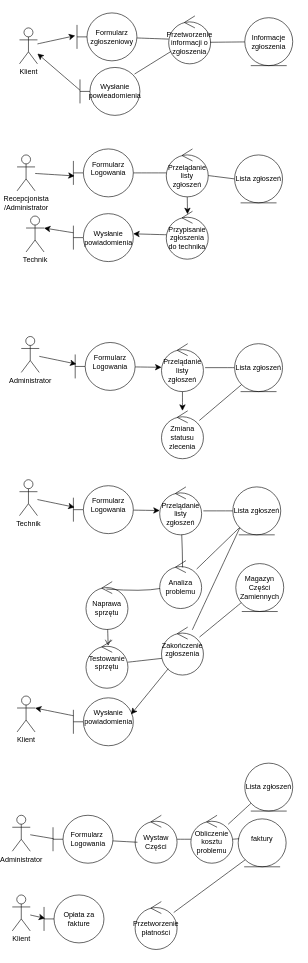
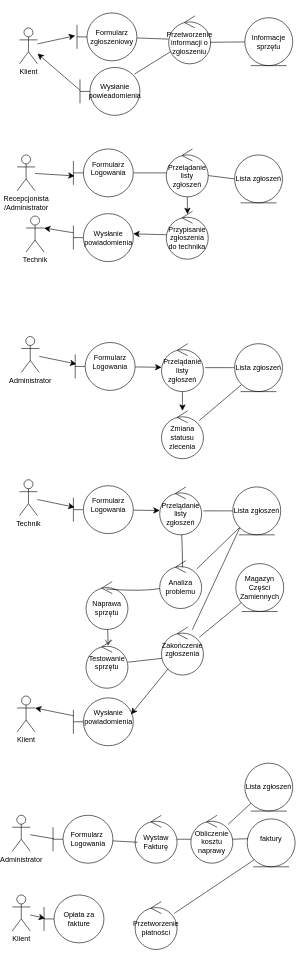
  <mxCell id="0" />
  <mxCell id="1" parent="0" />
  <mxCell id="2" value="Klient&lt;div&gt;&lt;br&gt;&lt;/div&gt;" style="shape=umlActor;verticalLabelPosition=bottom;verticalAlign=top;html=1;outlineConnect=0;" vertex="1" parent="1"><mxGeometry x="32" y="45" width="30" height="60" as="geometry" /></mxCell>
  <mxCell id="3" style="edgeStyle=none;curved=1;rounded=0;orthogonalLoop=1;jettySize=auto;html=1;fontSize=12;startSize=8;endSize=8;endArrow=none;startFill=0;" edge="1" parent="1" source="4" target="6"><mxGeometry relative="1" as="geometry" /></mxCell>
  <mxCell id="4" value="Formularz&lt;br&gt;zgłoszeniowy" style="shape=umlBoundary;whiteSpace=wrap;html=1;" vertex="1" parent="1"><mxGeometry x="128" y="20" width="100" height="80" as="geometry" /></mxCell>
  <mxCell id="5" style="edgeStyle=none;curved=1;rounded=0;orthogonalLoop=1;jettySize=auto;html=1;entryX=-0.03;entryY=0.475;entryDx=0;entryDy=0;entryPerimeter=0;fontSize=12;startSize=8;endSize=8;" edge="1" parent="1" source="2" target="4"><mxGeometry relative="1" as="geometry" /></mxCell>
- <mxCell id="6" value="Przetworzenie&lt;br&gt;informacji o&lt;div&gt;zgłoszenia&lt;/div&gt;" style="ellipse;shape=umlControl;whiteSpace=wrap;html=1;" vertex="1" parent="1"><mxGeometry x="281" y="25" width="70" height="80" as="geometry" /></mxCell>
- <mxCell id="7" value="Informacje&lt;br&gt;zgłoszenia" style="ellipse;shape=umlEntity;whiteSpace=wrap;html=1;" vertex="1" parent="1"><mxGeometry x="408" y="28" width="80" height="80" as="geometry" /></mxCell>
+ <mxCell id="6" value="Przetworzenie&lt;br&gt;informacji o&lt;div&gt;zgłoszeniu&lt;/div&gt;" style="ellipse;shape=umlControl;whiteSpace=wrap;html=1;" vertex="1" parent="1"><mxGeometry x="281" y="25" width="70" height="80" as="geometry" /></mxCell>
+ <mxCell id="7" value="Informacje&lt;br&gt;sprzętu" style="ellipse;shape=umlEntity;whiteSpace=wrap;html=1;" vertex="1" parent="1"><mxGeometry x="408" y="28" width="80" height="80" as="geometry" /></mxCell>
  <mxCell id="8" style="edgeStyle=none;curved=1;rounded=0;orthogonalLoop=1;jettySize=auto;html=1;entryX=0.986;entryY=0.55;entryDx=0;entryDy=0;entryPerimeter=0;fontSize=12;startSize=8;endSize=8;endArrow=none;startFill=0;" edge="1" parent="1" source="7" target="6"><mxGeometry relative="1" as="geometry" /></mxCell>
  <mxCell id="9" value="Recepcjonista&lt;div&gt;/Administrator&lt;/div&gt;" style="shape=umlActor;verticalLabelPosition=bottom;verticalAlign=top;html=1;" vertex="1" parent="1"><mxGeometry x="28" y="257" width="30" height="60" as="geometry" /></mxCell>
  <mxCell id="10" style="edgeStyle=none;curved=1;rounded=0;orthogonalLoop=1;jettySize=auto;html=1;fontSize=12;startSize=8;endSize=8;endArrow=none;startFill=0;" edge="1" parent="1" source="11" target="13"><mxGeometry relative="1" as="geometry" /></mxCell>
  <mxCell id="11" value="Formularz&lt;div&gt;Logowania&lt;/div&gt;&lt;div&gt;&lt;br&gt;&lt;/div&gt;" style="shape=umlBoundary;whiteSpace=wrap;html=1;" vertex="1" parent="1"><mxGeometry x="122" y="247" width="100" height="80" as="geometry" /></mxCell>
  <mxCell id="12" style="edgeStyle=none;curved=1;rounded=0;orthogonalLoop=1;jettySize=auto;html=1;entryX=0;entryY=0.5;entryDx=0;entryDy=0;fontSize=12;startSize=8;endSize=8;endArrow=none;startFill=0;" edge="1" parent="1" source="13" target="19"><mxGeometry relative="1" as="geometry" /></mxCell>
  <mxCell id="13" value="Przelądanie&lt;div&gt;listy&lt;/div&gt;&lt;div&gt;zgłoszeń&lt;/div&gt;" style="ellipse;shape=umlControl;whiteSpace=wrap;html=1;" vertex="1" parent="1"><mxGeometry x="277" y="247" width="70" height="80" as="geometry" /></mxCell>
  <mxCell id="14" value="Administrator&lt;div&gt;&lt;br&gt;&lt;/div&gt;" style="shape=umlActor;verticalLabelPosition=bottom;verticalAlign=top;html=1;" vertex="1" parent="1"><mxGeometry x="35" y="560" width="30" height="60" as="geometry" /></mxCell>
  <mxCell id="15" style="edgeStyle=none;curved=1;rounded=0;orthogonalLoop=1;jettySize=auto;html=1;fontSize=12;startSize=8;endSize=8;" edge="1" parent="1" source="16" target="29"><mxGeometry relative="1" as="geometry" /></mxCell>
  <mxCell id="16" value="Formularz&lt;div&gt;Logowania&lt;/div&gt;&lt;div&gt;&lt;br&gt;&lt;/div&gt;" style="shape=umlBoundary;whiteSpace=wrap;html=1;" vertex="1" parent="1"><mxGeometry x="125" y="570" width="100" height="80" as="geometry" /></mxCell>
  <mxCell id="17" style="edgeStyle=none;curved=1;rounded=0;orthogonalLoop=1;jettySize=auto;html=1;entryX=0.02;entryY=0.563;entryDx=0;entryDy=0;entryPerimeter=0;fontSize=12;startSize=8;endSize=8;" edge="1" parent="1" source="9" target="11"><mxGeometry relative="1" as="geometry" /></mxCell>
  <mxCell id="18" style="edgeStyle=none;curved=1;rounded=0;orthogonalLoop=1;jettySize=auto;html=1;entryX=0.02;entryY=0.45;entryDx=0;entryDy=0;entryPerimeter=0;fontSize=12;startSize=8;endSize=8;" edge="1" parent="1" source="14" target="16"><mxGeometry relative="1" as="geometry" /></mxCell>
  <mxCell id="19" value="Lista zgłoszeń" style="ellipse;shape=umlEntity;whiteSpace=wrap;html=1;" vertex="1" parent="1"><mxGeometry x="391" y="257" width="80" height="80" as="geometry" /></mxCell>
  <mxCell id="20" style="edgeStyle=none;curved=1;rounded=0;orthogonalLoop=1;jettySize=auto;html=1;fontSize=12;startSize=8;endSize=8;exitX=0;exitY=0.475;exitDx=0;exitDy=0;exitPerimeter=0;" edge="1" parent="1" source="21" target="2"><mxGeometry relative="1" as="geometry" /></mxCell>
  <mxCell id="21" value="Wysłanie powieadomienia" style="shape=umlBoundary;whiteSpace=wrap;html=1;" vertex="1" parent="1"><mxGeometry x="133" y="111" width="100" height="80" as="geometry" /></mxCell>
  <mxCell id="22" style="edgeStyle=none;curved=1;rounded=0;orthogonalLoop=1;jettySize=auto;html=1;entryX=0.91;entryY=0.138;entryDx=0;entryDy=0;entryPerimeter=0;fontSize=12;startSize=8;endSize=8;endArrow=none;startFill=0;" edge="1" parent="1" source="6" target="21"><mxGeometry relative="1" as="geometry" /></mxCell>
  <mxCell id="23" value="Przypisanie zgłoszenia do technika" style="ellipse;shape=umlControl;whiteSpace=wrap;html=1;" vertex="1" parent="1"><mxGeometry x="277" y="351" width="70" height="80" as="geometry" /></mxCell>
  <mxCell id="24" style="edgeStyle=none;curved=1;rounded=0;orthogonalLoop=1;jettySize=auto;html=1;entryX=0.506;entryY=0.06;entryDx=0;entryDy=0;entryPerimeter=0;fontSize=12;startSize=8;endSize=8;" edge="1" parent="1" source="13" target="23"><mxGeometry relative="1" as="geometry" /></mxCell>
  <mxCell id="25" value="Technik&lt;div&gt;&lt;br&gt;&lt;/div&gt;" style="shape=umlActor;verticalLabelPosition=bottom;verticalAlign=top;html=1;" vertex="1" parent="1"><mxGeometry x="43" y="359" width="30" height="60" as="geometry" /></mxCell>
  <mxCell id="26" value="Wysłanie powiadomienia" style="shape=umlBoundary;whiteSpace=wrap;html=1;" vertex="1" parent="1"><mxGeometry x="122" y="355" width="100" height="80" as="geometry" /></mxCell>
  <mxCell id="27" style="edgeStyle=none;curved=1;rounded=0;orthogonalLoop=1;jettySize=auto;html=1;entryX=0.998;entryY=0.421;entryDx=0;entryDy=0;entryPerimeter=0;fontSize=12;startSize=8;endSize=8;" edge="1" parent="1" source="23" target="26"><mxGeometry relative="1" as="geometry" /></mxCell>
  <mxCell id="28" style="edgeStyle=none;curved=1;rounded=0;orthogonalLoop=1;jettySize=auto;html=1;entryX=1;entryY=0.333;entryDx=0;entryDy=0;entryPerimeter=0;fontSize=12;startSize=8;endSize=8;" edge="1" parent="1" source="26" target="25"><mxGeometry relative="1" as="geometry" /></mxCell>
  <mxCell id="29" value="Przelądanie&lt;div&gt;listy&lt;/div&gt;&lt;div&gt;zgłoszeń&lt;/div&gt;" style="ellipse;shape=umlControl;whiteSpace=wrap;html=1;" vertex="1" parent="1"><mxGeometry x="269" y="572" width="70" height="80" as="geometry" /></mxCell>
  <mxCell id="30" style="edgeStyle=none;curved=1;rounded=0;orthogonalLoop=1;jettySize=auto;html=1;fontSize=12;startSize=8;endSize=8;endArrow=none;startFill=0;" edge="1" parent="1" source="31"><mxGeometry relative="1" as="geometry"><mxPoint x="341.824" y="612" as="targetPoint" /></mxGeometry></mxCell>
  <mxCell id="31" value="Lista zgłoszeń" style="ellipse;shape=umlEntity;whiteSpace=wrap;html=1;" vertex="1" parent="1"><mxGeometry x="391" y="572" width="80" height="80" as="geometry" /></mxCell>
  <mxCell id="32" style="edgeStyle=none;curved=1;rounded=0;orthogonalLoop=1;jettySize=auto;html=1;fontSize=12;startSize=8;endSize=8;endArrow=none;startFill=1;endFill=1;startArrow=classic;" edge="1" parent="1" source="34" target="29"><mxGeometry relative="1" as="geometry" /></mxCell>
  <mxCell id="33" style="edgeStyle=none;curved=1;rounded=0;orthogonalLoop=1;jettySize=auto;html=1;entryX=0;entryY=1;entryDx=0;entryDy=0;fontSize=12;startSize=8;endSize=8;endArrow=none;startFill=0;" edge="1" parent="1" source="34" target="31"><mxGeometry relative="1" as="geometry" /></mxCell>
  <mxCell id="34" value="&lt;div&gt;Zmiana statusu zlecenia&lt;/div&gt;" style="ellipse;shape=umlControl;whiteSpace=wrap;html=1;" vertex="1" parent="1"><mxGeometry x="269" y="684" width="70" height="80" as="geometry" /></mxCell>
  <mxCell id="35" value="&lt;div&gt;Technik&lt;/div&gt;&lt;div&gt;&lt;br&gt;&lt;/div&gt;" style="shape=umlActor;verticalLabelPosition=bottom;verticalAlign=top;html=1;" vertex="1" parent="1"><mxGeometry x="32" y="799" width="30" height="60" as="geometry" /></mxCell>
  <mxCell id="36" style="edgeStyle=none;curved=1;rounded=0;orthogonalLoop=1;jettySize=auto;html=1;fontSize=12;startSize=8;endSize=8;" edge="1" parent="1" source="37" target="39"><mxGeometry relative="1" as="geometry" /></mxCell>
  <mxCell id="37" value="Formularz&lt;div&gt;Logowania&lt;/div&gt;&lt;div&gt;&lt;br&gt;&lt;/div&gt;" style="shape=umlBoundary;whiteSpace=wrap;html=1;" vertex="1" parent="1"><mxGeometry x="122" y="809" width="100" height="80" as="geometry" /></mxCell>
  <mxCell id="38" style="edgeStyle=none;curved=1;rounded=0;orthogonalLoop=1;jettySize=auto;html=1;entryX=0.02;entryY=0.45;entryDx=0;entryDy=0;entryPerimeter=0;fontSize=12;startSize=8;endSize=8;" edge="1" parent="1" source="35" target="37"><mxGeometry relative="1" as="geometry" /></mxCell>
  <mxCell id="39" value="Przelądanie&lt;div&gt;listy&lt;/div&gt;&lt;div&gt;zgłoszeń&lt;/div&gt;" style="ellipse;shape=umlControl;whiteSpace=wrap;html=1;" vertex="1" parent="1"><mxGeometry x="266" y="811" width="70" height="80" as="geometry" /></mxCell>
  <mxCell id="40" style="edgeStyle=none;curved=1;rounded=0;orthogonalLoop=1;jettySize=auto;html=1;fontSize=12;startSize=8;endSize=8;endArrow=none;startFill=0;" edge="1" parent="1" source="42"><mxGeometry relative="1" as="geometry"><mxPoint x="338.824" y="851" as="targetPoint" /></mxGeometry></mxCell>
  <mxCell id="41" style="edgeStyle=none;curved=1;rounded=0;orthogonalLoop=1;jettySize=auto;html=1;fontSize=12;startSize=8;endSize=8;endArrow=none;startFill=0;" edge="1" parent="1" source="42" target="43"><mxGeometry relative="1" as="geometry" /></mxCell>
  <mxCell id="42" value="Lista zgłoszeń" style="ellipse;shape=umlEntity;whiteSpace=wrap;html=1;" vertex="1" parent="1"><mxGeometry x="388" y="811" width="80" height="80" as="geometry" /></mxCell>
  <mxCell id="43" value="Analiza problemu" style="ellipse;shape=umlControl;whiteSpace=wrap;html=1;" vertex="1" parent="1"><mxGeometry x="266" y="934" width="70" height="80" as="geometry" /></mxCell>
  <mxCell id="44" value="Magazyn&lt;div&gt;Części Zamiennych&lt;/div&gt;" style="ellipse;shape=umlEntity;whiteSpace=wrap;html=1;" vertex="1" parent="1"><mxGeometry x="393" y="939" width="80" height="80" as="geometry" /></mxCell>
  <mxCell id="45" style="edgeStyle=none;curved=1;rounded=0;orthogonalLoop=1;jettySize=auto;html=1;fontSize=12;startSize=8;endSize=8;endArrow=none;startFill=0;" edge="1" parent="1" source="44" target="52"><mxGeometry relative="1" as="geometry" /></mxCell>
  <mxCell id="46" style="edgeStyle=none;curved=1;rounded=0;orthogonalLoop=1;jettySize=auto;html=1;entryX=0.545;entryY=0.14;entryDx=0;entryDy=0;entryPerimeter=0;fontSize=12;startSize=8;endSize=8;endArrow=none;startFill=0;" edge="1" parent="1" source="39" target="43"><mxGeometry relative="1" as="geometry"><Array as="points"><mxPoint x="304" y="918" /></Array></mxGeometry></mxCell>
  <mxCell id="47" value="Naprawa sprzętu" style="ellipse;shape=umlControl;whiteSpace=wrap;html=1;" vertex="1" parent="1"><mxGeometry x="143" y="969" width="70" height="80" as="geometry" /></mxCell>
  <mxCell id="48" style="edgeStyle=none;curved=1;rounded=0;orthogonalLoop=1;jettySize=auto;html=1;entryX=0.486;entryY=0.156;entryDx=0;entryDy=0;entryPerimeter=0;fontSize=12;startSize=8;endSize=8;endArrow=none;startFill=0;" edge="1" parent="1" source="43" target="47"><mxGeometry relative="1" as="geometry"><Array as="points"><mxPoint x="238" y="986" /></Array></mxGeometry></mxCell>
  <mxCell id="49" value="Testowanie sprzętu&lt;div&gt;&lt;br&gt;&lt;/div&gt;" style="ellipse;shape=umlControl;whiteSpace=wrap;html=1;" vertex="1" parent="1"><mxGeometry x="143" y="1067" width="70" height="80" as="geometry" /></mxCell>
  <mxCell id="50" style="edgeStyle=none;curved=1;rounded=0;orthogonalLoop=1;jettySize=auto;html=1;entryX=0.529;entryY=0.113;entryDx=0;entryDy=0;entryPerimeter=0;fontSize=12;startSize=8;endSize=8;endArrow=open;startFill=0;" edge="1" parent="1" source="47" target="49"><mxGeometry relative="1" as="geometry" /></mxCell>
  <mxCell id="51" style="edgeStyle=none;curved=1;rounded=0;orthogonalLoop=1;jettySize=auto;html=1;entryX=0;entryY=1;entryDx=0;entryDy=0;fontSize=12;startSize=8;endSize=8;endArrow=none;startFill=0;" edge="1" parent="1" source="52" target="42"><mxGeometry relative="1" as="geometry" /></mxCell>
  <mxCell id="52" value="&lt;div&gt;Zakończenie zgłoszenia&lt;/div&gt;&lt;div&gt;&lt;br&gt;&lt;/div&gt;" style="ellipse;shape=umlControl;whiteSpace=wrap;html=1;" vertex="1" parent="1"><mxGeometry x="269" y="1045" width="70" height="80" as="geometry" /></mxCell>
  <mxCell id="53" style="edgeStyle=none;curved=1;rounded=0;orthogonalLoop=1;jettySize=auto;html=1;entryX=0.011;entryY=0.652;entryDx=0;entryDy=0;entryPerimeter=0;fontSize=12;startSize=8;endSize=8;endArrow=none;startFill=0;" edge="1" parent="1" source="49" target="52"><mxGeometry relative="1" as="geometry" /></mxCell>
  <mxCell id="54" value="&lt;div&gt;Wysłanie powiadomienia&lt;/div&gt;&lt;div&gt;&lt;br&gt;&lt;/div&gt;" style="shape=umlBoundary;whiteSpace=wrap;html=1;" vertex="1" parent="1"><mxGeometry x="122" y="1163" width="100" height="80" as="geometry" /></mxCell>
  <mxCell id="55" value="Klient&lt;div&gt;&lt;br&gt;&lt;/div&gt;" style="shape=umlActor;verticalLabelPosition=bottom;verticalAlign=top;html=1;" vertex="1" parent="1"><mxGeometry x="28" y="1160" width="30" height="60" as="geometry" /></mxCell>
  <mxCell id="56" style="edgeStyle=none;curved=1;rounded=0;orthogonalLoop=1;jettySize=auto;html=1;entryX=0.961;entryY=0.345;entryDx=0;entryDy=0;entryPerimeter=0;fontSize=12;startSize=8;endSize=8;" edge="1" parent="1" source="52" target="54"><mxGeometry relative="1" as="geometry" /></mxCell>
  <mxCell id="57" style="edgeStyle=none;curved=1;rounded=0;orthogonalLoop=1;jettySize=auto;html=1;entryX=1;entryY=0.333;entryDx=0;entryDy=0;entryPerimeter=0;fontSize=12;startSize=8;endSize=8;" edge="1" parent="1" source="54" target="55"><mxGeometry relative="1" as="geometry" /></mxCell>
  <mxCell id="58" value="Administrator&lt;div&gt;&lt;br&gt;&lt;/div&gt;" style="shape=umlActor;verticalLabelPosition=bottom;verticalAlign=top;html=1;" vertex="1" parent="1"><mxGeometry x="20" y="1359" width="30" height="60" as="geometry" /></mxCell>
  <mxCell id="59" value="Klient&lt;div&gt;&lt;br&gt;&lt;/div&gt;" style="shape=umlActor;verticalLabelPosition=bottom;verticalAlign=top;html=1;" vertex="1" parent="1"><mxGeometry x="20" y="1492" width="30" height="60" as="geometry" /></mxCell>
  <mxCell id="60" value="Formularz&amp;nbsp;&lt;div&gt;Logowania&lt;/div&gt;" style="shape=umlBoundary;whiteSpace=wrap;html=1;" vertex="1" parent="1"><mxGeometry x="88" y="1359" width="100" height="80" as="geometry" /></mxCell>
  <mxCell id="61" style="edgeStyle=none;curved=1;rounded=0;orthogonalLoop=1;jettySize=auto;html=1;entryX=0.009;entryY=0.489;entryDx=0;entryDy=0;entryPerimeter=0;fontSize=12;startSize=8;endSize=8;endArrow=none;startFill=0;" edge="1" parent="1" source="58" target="60"><mxGeometry relative="1" as="geometry" /></mxCell>
  <mxCell id="62" style="edgeStyle=none;curved=1;rounded=0;orthogonalLoop=1;jettySize=auto;html=1;fontSize=12;startSize=8;endSize=8;endArrow=none;startFill=0;" edge="1" parent="1" source="63" target="65"><mxGeometry relative="1" as="geometry" /></mxCell>
- <mxCell id="63" value="Wystaw Części" style="ellipse;shape=umlControl;whiteSpace=wrap;html=1;" vertex="1" parent="1"><mxGeometry x="225" y="1359" width="70" height="80" as="geometry" /></mxCell>
- <mxCell id="64" value="faktury&lt;div&gt;&lt;br&gt;&lt;/div&gt;" style="ellipse;shape=umlEntity;whiteSpace=wrap;html=1;" vertex="1" parent="1"><mxGeometry x="397" y="1365" width="80" height="80" as="geometry" /></mxCell>
- <mxCell id="65" value="Obliczenie&lt;div&gt;kosztu&lt;/div&gt;&lt;div&gt;problemu&lt;/div&gt;" style="ellipse;shape=umlControl;whiteSpace=wrap;html=1;" vertex="1" parent="1"><mxGeometry x="318" y="1359" width="70" height="80" as="geometry" /></mxCell>
+ <mxCell id="63" value="Wystaw Fakturę" style="ellipse;shape=umlControl;whiteSpace=wrap;html=1;" vertex="1" parent="1"><mxGeometry x="225" y="1359" width="70" height="80" as="geometry" /></mxCell>
+ <mxCell id="64" value="faktury&lt;div&gt;&lt;br&gt;&lt;/div&gt;" style="ellipse;shape=umlEntity;whiteSpace=wrap;html=1;" vertex="1" parent="1"><mxGeometry x="412" y="1365" width="80" height="80" as="geometry" /></mxCell>
+ <mxCell id="65" value="Obliczenie&lt;div&gt;kosztu&lt;/div&gt;&lt;div&gt;naprawy&lt;/div&gt;" style="ellipse;shape=umlControl;whiteSpace=wrap;html=1;" vertex="1" parent="1"><mxGeometry x="318" y="1359" width="70" height="80" as="geometry" /></mxCell>
  <mxCell id="66" style="edgeStyle=none;curved=1;rounded=0;orthogonalLoop=1;jettySize=auto;html=1;fontSize=12;startSize=8;endSize=8;endArrow=none;startFill=0;" edge="1" parent="1" source="67" target="65"><mxGeometry relative="1" as="geometry" /></mxCell>
  <mxCell id="67" value="Lista zgłoszeń" style="ellipse;shape=umlEntity;whiteSpace=wrap;html=1;" vertex="1" parent="1"><mxGeometry x="408" y="1272" width="80" height="80" as="geometry" /></mxCell>
  <mxCell id="68" style="edgeStyle=none;curved=1;rounded=0;orthogonalLoop=1;jettySize=auto;html=1;entryX=0.055;entryY=0.563;entryDx=0;entryDy=0;entryPerimeter=0;fontSize=12;startSize=8;endSize=8;endArrow=none;startFill=0;" edge="1" parent="1" source="60" target="63"><mxGeometry relative="1" as="geometry" /></mxCell>
  <mxCell id="69" style="edgeStyle=none;curved=1;rounded=0;orthogonalLoop=1;jettySize=auto;html=1;entryX=0.02;entryY=0.414;entryDx=0;entryDy=0;entryPerimeter=0;fontSize=12;startSize=8;endSize=8;endArrow=none;startFill=0;" edge="1" parent="1" source="65" target="64"><mxGeometry relative="1" as="geometry" /></mxCell>
  <mxCell id="70" value="Opłata za fakture" style="shape=umlBoundary;whiteSpace=wrap;html=1;" vertex="1" parent="1"><mxGeometry x="73" y="1492" width="100" height="80" as="geometry" /></mxCell>
  <mxCell id="71" style="edgeStyle=none;curved=1;rounded=0;orthogonalLoop=1;jettySize=auto;html=1;entryX=0.018;entryY=0.488;entryDx=0;entryDy=0;entryPerimeter=0;fontSize=12;startSize=8;endSize=8;" edge="1" parent="1" source="59" target="70"><mxGeometry relative="1" as="geometry" /></mxCell>
  <mxCell id="72" style="edgeStyle=none;curved=1;rounded=0;orthogonalLoop=1;jettySize=auto;html=1;entryX=0;entryY=1;entryDx=0;entryDy=0;fontSize=12;startSize=8;endSize=8;endArrow=none;startFill=0;" edge="1" parent="1" source="73" target="64"><mxGeometry relative="1" as="geometry" /></mxCell>
  <mxCell id="73" value="Przetworzenie&lt;div&gt;płatności&lt;/div&gt;" style="ellipse;shape=umlControl;whiteSpace=wrap;html=1;" vertex="1" parent="1"><mxGeometry x="225" y="1503" width="70" height="80" as="geometry" /></mxCell>
